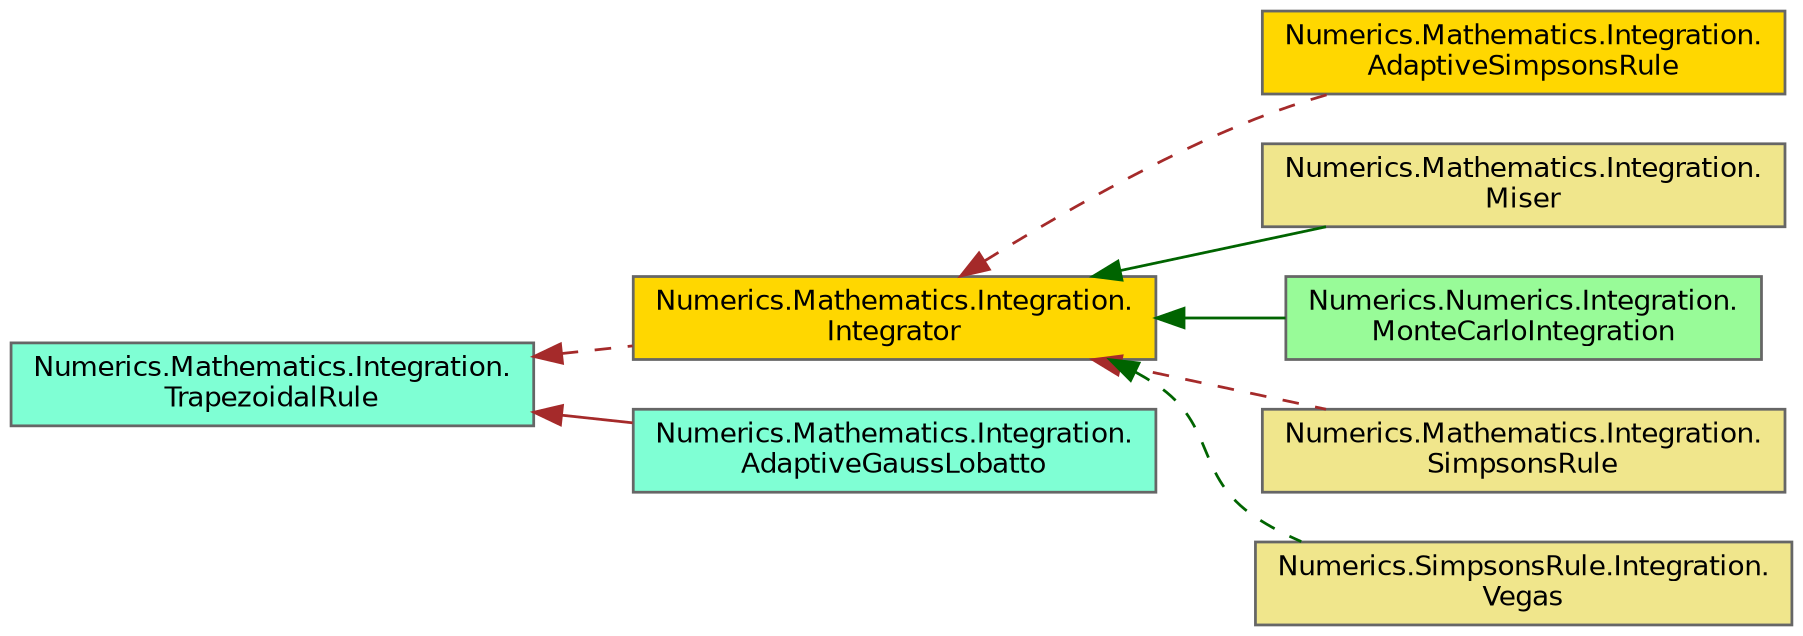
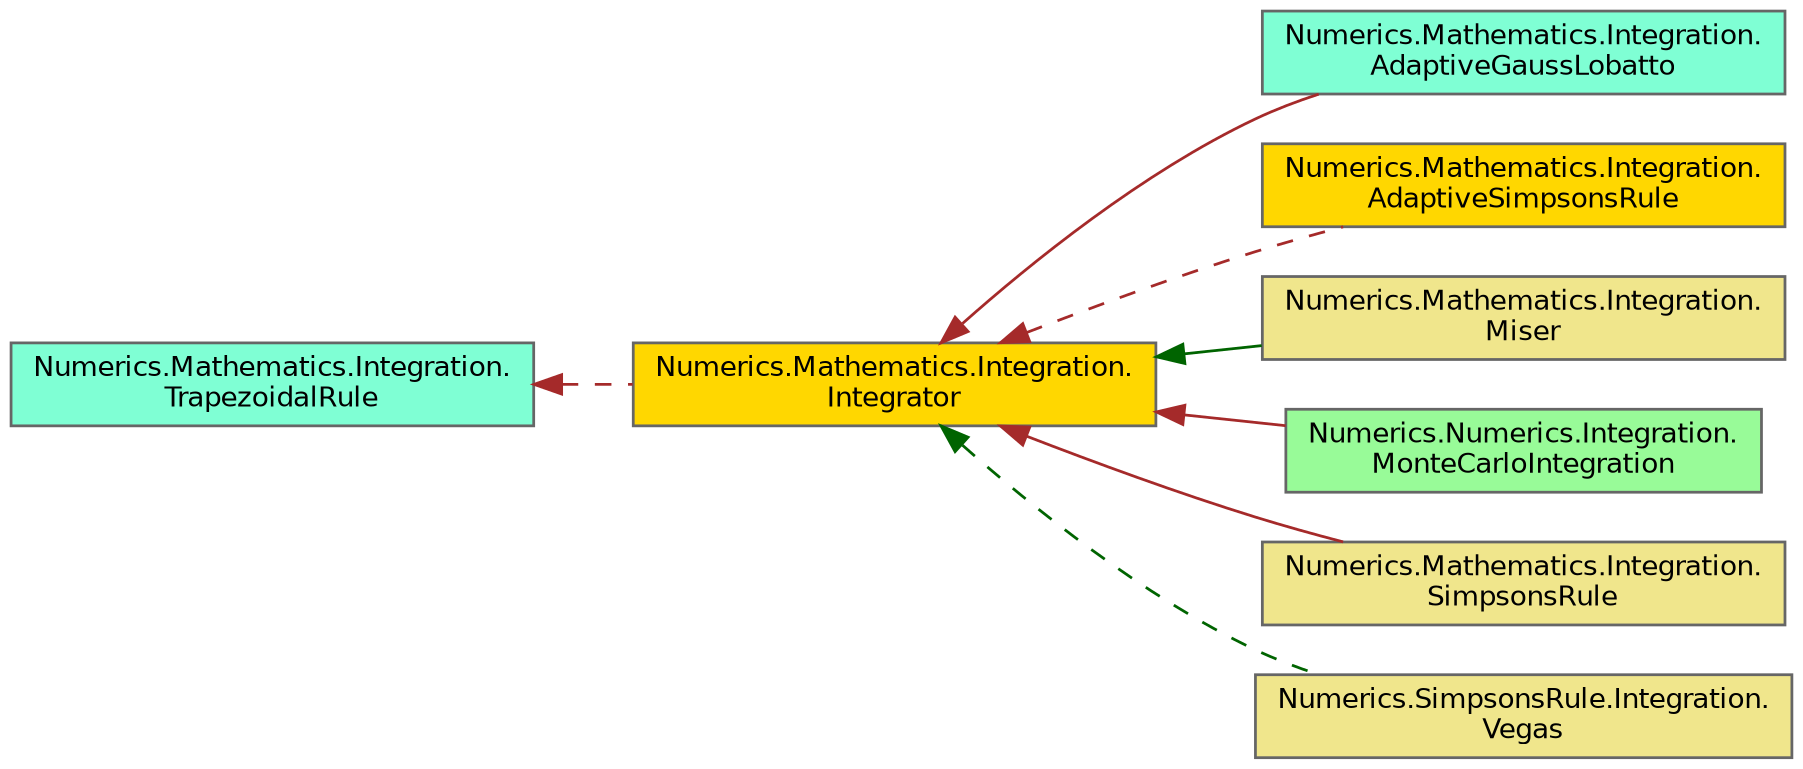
  digraph {
    fontname="DejaVu Sans"
    rankdir=LR
    node [color=grey40 fillcolor=khaki fontname="DejaVu Sans" fontsize=10 shape=box style=filled]
    edge [color=brown dir=back fontname="DejaVu Sans" fontsize=10 labelfontname=Helvetica labelfontsize=10 style=dashed]
    n1 [fillcolor=gold height=0.2 label="Numerics.Mathematics.Integration.\lIntegrator" width=0.4]
    n2 [fillcolor=aquamarine height=0.2 label="Numerics.Mathematics.Integration.\lAdaptiveGaussLobatto" width=0.4]
    n3 [fillcolor=gold height=0.2 label="Numerics.Mathematics.Integration.\lAdaptiveSimpsonsRule" width=0.4]
    n4 [height=0.2 label="Numerics.Mathematics.Integration.\lMiser" width=0.4]
    n5 [fillcolor=palegreen height=0.2 label="Numerics.Numerics.Integration.\lMonteCarloIntegration" width=0.4]
    n6 [height=0.2 label="Numerics.Mathematics.Integration.\lSimpsonsRule" width=0.4]
    n7 [height=0.2 label="Numerics.SimpsonsRule.Integration.\lVegas" width=0.4]
    n8 [fillcolor=aquamarine height=0.2 label="Numerics.Mathematics.Integration.\lTrapezoidalRule" width=0.4]
-   n8 -> n2 [style=solid]
+   n1 -> n2 [style=solid]
    n1 -> n3
    n1 -> n4 [color=darkgreen style=solid]
-   n1 -> n5 [color=darkgreen style=solid]
-   n1 -> n6
+   n1 -> n5 [style=solid]
+   n1 -> n6 [style=solid]
    n1 -> n7 [color=darkgreen]
    n8 -> n1
  }
